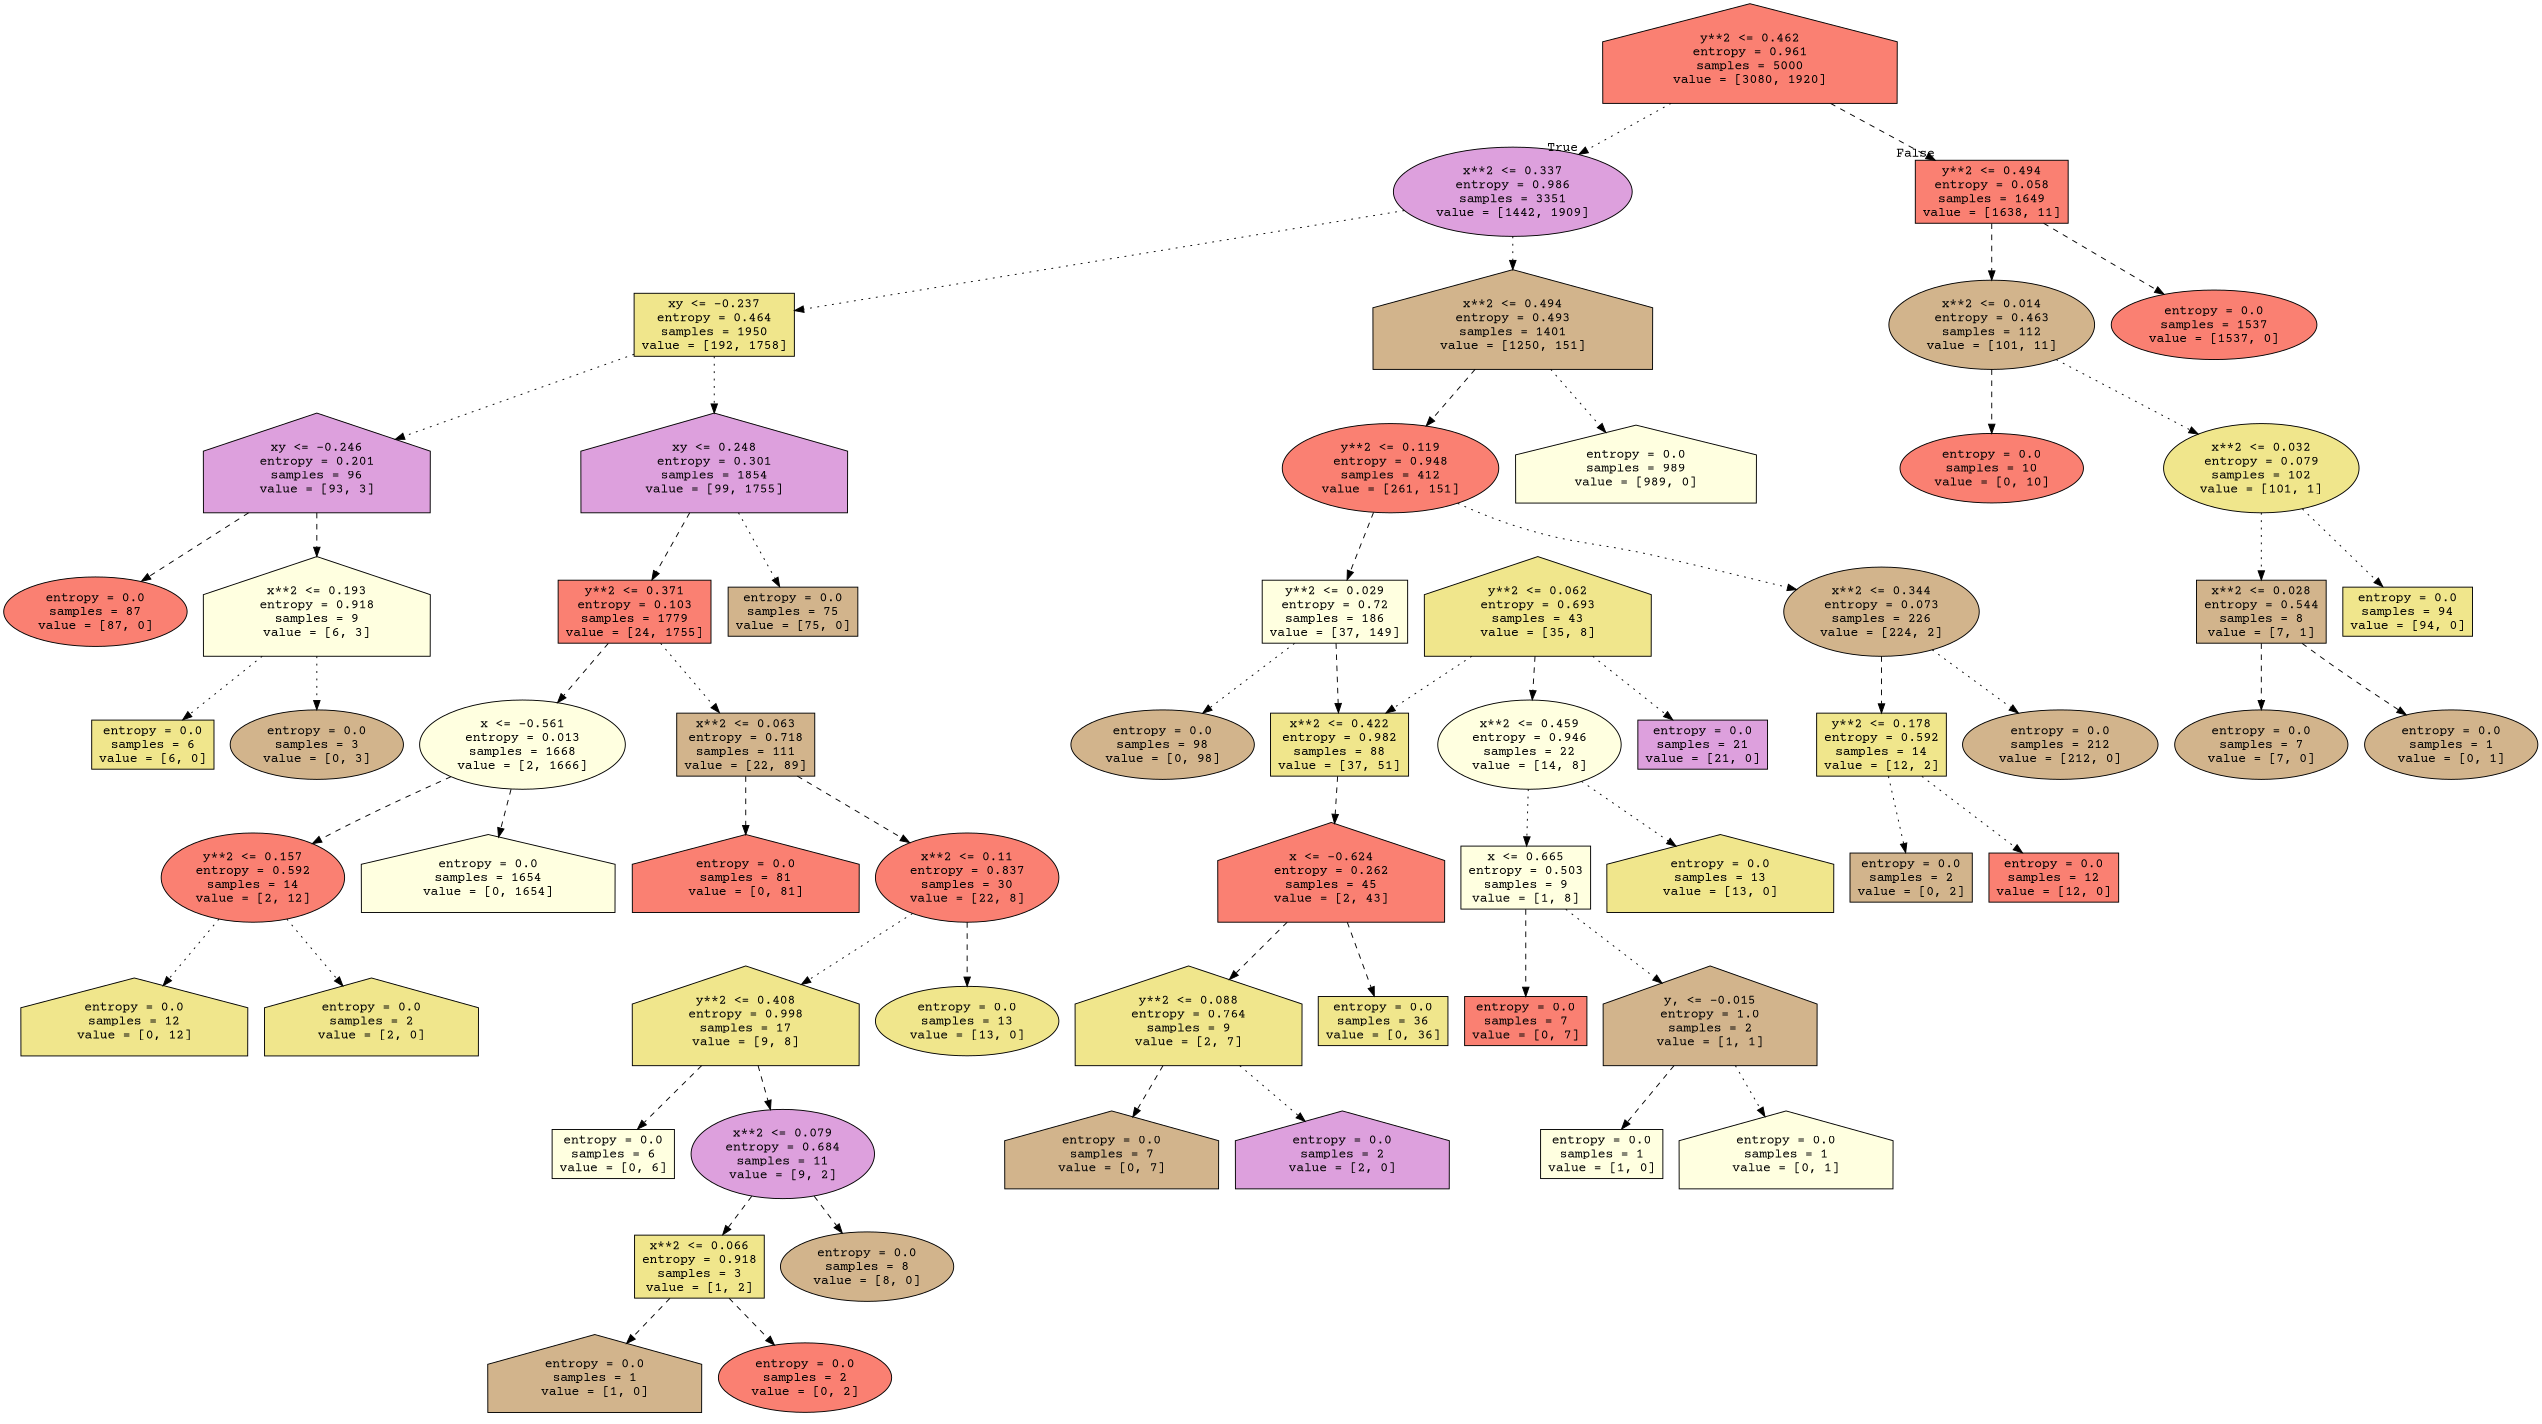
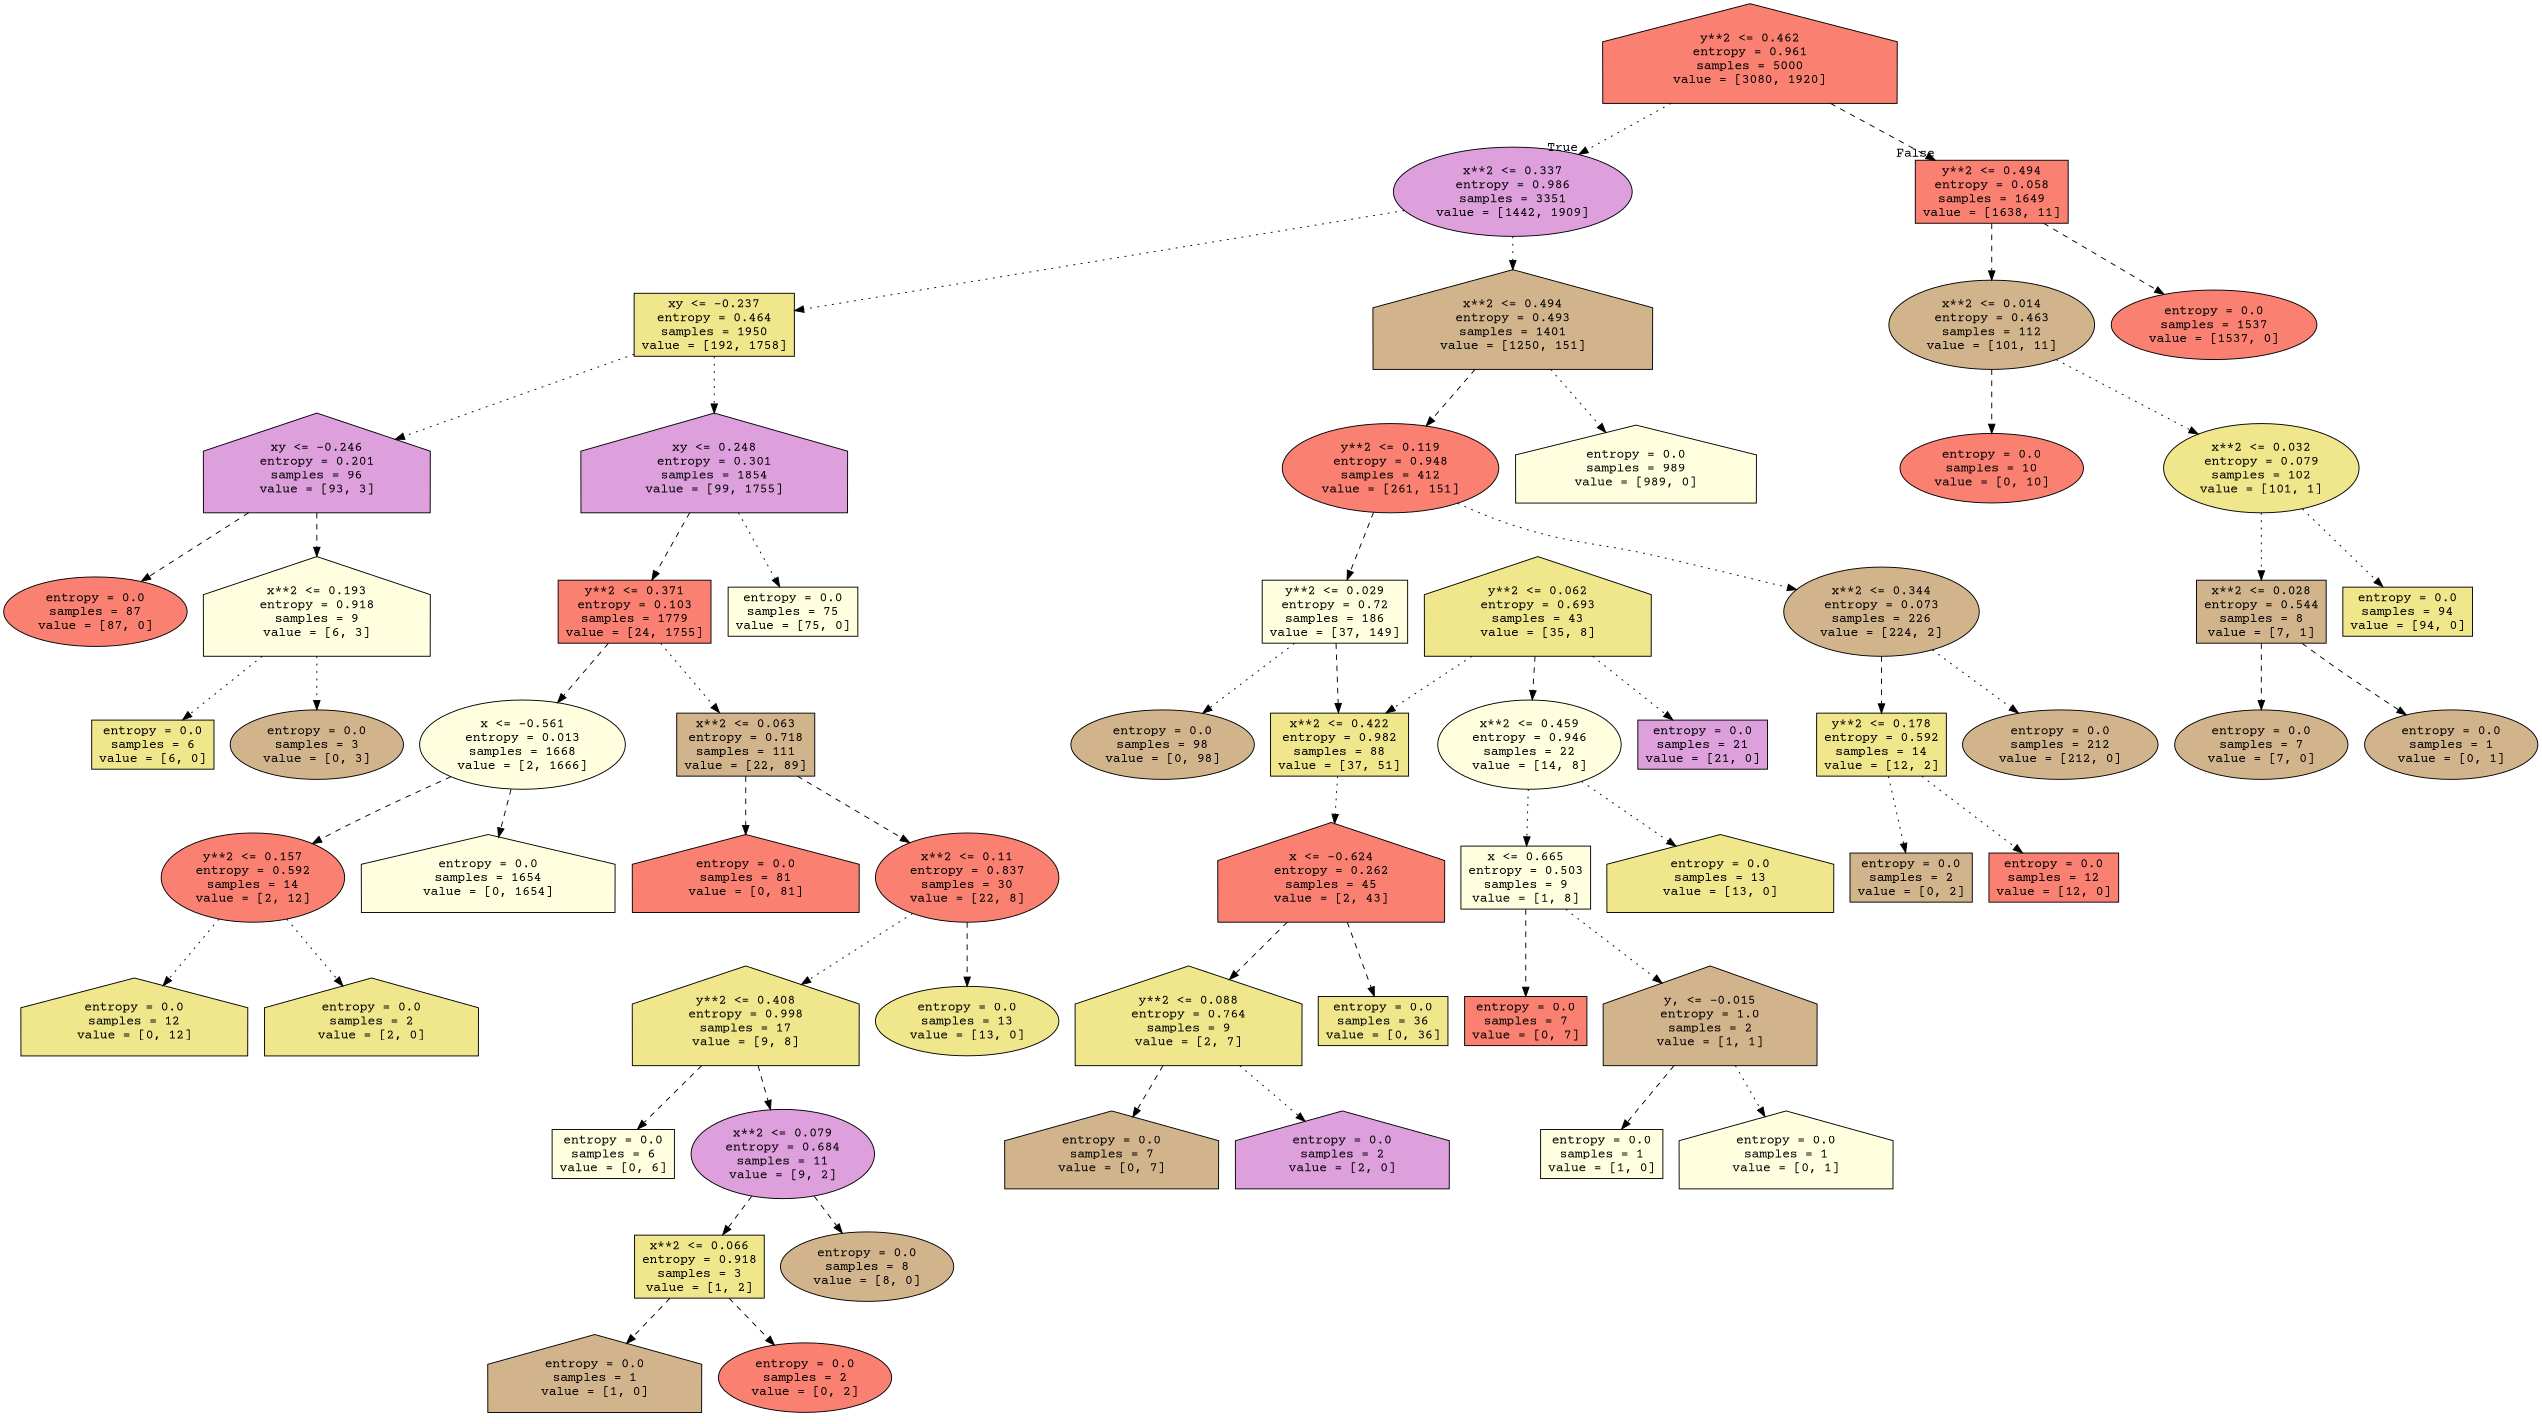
  digraph {
    fontname="Courier Prime"
    node [fillcolor=tan fontname="Courier Prime" shape=ellipse style=filled]
    edge [fontname="Courier Prime" style=dashed]
    n1 [fillcolor=salmon label="y**2 <= 0.462\nentropy = 0.961\nsamples = 5000\nvalue = [3080, 1920]" shape=house]
    n2 [fillcolor=plum label="x**2 <= 0.337\nentropy = 0.986\nsamples = 3351\nvalue = [1442, 1909]"]
    n3 [fillcolor=salmon label="y**2 <= 0.494\nentropy = 0.058\nsamples = 1649\nvalue = [1638, 11]" shape=box]
    n4 [fillcolor=khaki label="xy <= -0.237\nentropy = 0.464\nsamples = 1950\nvalue = [192, 1758]" shape=box]
    n5 [label="x**2 <= 0.494\nentropy = 0.493\nsamples = 1401\nvalue = [1250, 151]" shape=house]
    n6 [label="x**2 <= 0.014\nentropy = 0.463\nsamples = 112\nvalue = [101, 11]"]
    n7 [fillcolor=salmon label="entropy = 0.0\nsamples = 1537\nvalue = [1537, 0]"]
    n8 [fillcolor=plum label="xy <= -0.246\nentropy = 0.201\nsamples = 96\nvalue = [93, 3]" shape=house]
    n9 [fillcolor=plum label="xy <= 0.248\nentropy = 0.301\nsamples = 1854\nvalue = [99, 1755]" shape=house]
    n10 [fillcolor=salmon label="y**2 <= 0.119\nentropy = 0.948\nsamples = 412\nvalue = [261, 151]"]
    n11 [fillcolor=lightyellow label="entropy = 0.0\nsamples = 989\nvalue = [989, 0]" shape=house]
    n12 [fillcolor=salmon label="entropy = 0.0\nsamples = 87\nvalue = [87, 0]"]
    n13 [fillcolor=lightyellow label="x**2 <= 0.193\nentropy = 0.918\nsamples = 9\nvalue = [6, 3]" shape=house]
    n14 [fillcolor=salmon label="y**2 <= 0.371\nentropy = 0.103\nsamples = 1779\nvalue = [24, 1755]" shape=box]
-   n15 [label="entropy = 0.0\nsamples = 75\nvalue = [75, 0]" shape=box]
+   n15 [fillcolor=lightyellow label="entropy = 0.0\nsamples = 75\nvalue = [75, 0]" shape=box]
    n16 [fillcolor=khaki label="entropy = 0.0\nsamples = 6\nvalue = [6, 0]" shape=box]
    n17 [label="entropy = 0.0\nsamples = 3\nvalue = [0, 3]"]
    n18 [fillcolor=lightyellow label="x <= -0.561\nentropy = 0.013\nsamples = 1668\nvalue = [2, 1666]"]
    n19 [label="x**2 <= 0.063\nentropy = 0.718\nsamples = 111\nvalue = [22, 89]" shape=box]
    n20 [fillcolor=salmon label="y**2 <= 0.157\nentropy = 0.592\nsamples = 14\nvalue = [2, 12]"]
    n21 [fillcolor=lightyellow label="entropy = 0.0\nsamples = 1654\nvalue = [0, 1654]" shape=house]
    n22 [fillcolor=salmon label="entropy = 0.0\nsamples = 81\nvalue = [0, 81]" shape=house]
    n23 [fillcolor=salmon label="x**2 <= 0.11\nentropy = 0.837\nsamples = 30\nvalue = [22, 8]"]
    n24 [fillcolor=khaki label="entropy = 0.0\nsamples = 12\nvalue = [0, 12]" shape=house]
    n25 [fillcolor=khaki label="entropy = 0.0\nsamples = 2\nvalue = [2, 0]" shape=house]
    n26 [fillcolor=khaki label="y**2 <= 0.408\nentropy = 0.998\nsamples = 17\nvalue = [9, 8]" shape=house]
    n27 [fillcolor=khaki label="entropy = 0.0\nsamples = 13\nvalue = [13, 0]"]
    n28 [fillcolor=lightyellow label="entropy = 0.0\nsamples = 6\nvalue = [0, 6]" shape=box]
    n29 [fillcolor=plum label="x**2 <= 0.079\nentropy = 0.684\nsamples = 11\nvalue = [9, 2]"]
    n30 [fillcolor=khaki label="x**2 <= 0.066\nentropy = 0.918\nsamples = 3\nvalue = [1, 2]" shape=box]
    n31 [label="entropy = 0.0\nsamples = 8\nvalue = [8, 0]"]
    n32 [label="entropy = 0.0\nsamples = 1\nvalue = [1, 0]" shape=house]
    n33 [fillcolor=salmon label="entropy = 0.0\nsamples = 2\nvalue = [0, 2]"]
    n34 [fillcolor=lightyellow label="y**2 <= 0.029\nentropy = 0.72\nsamples = 186\nvalue = [37, 149]" shape=box]
    n35 [label="x**2 <= 0.344\nentropy = 0.073\nsamples = 226\nvalue = [224, 2]"]
    n36 [label="entropy = 0.0\nsamples = 98\nvalue = [0, 98]"]
    n37 [fillcolor=khaki label="x**2 <= 0.422\nentropy = 0.982\nsamples = 88\nvalue = [37, 51]" shape=box]
    n38 [fillcolor=khaki label="y**2 <= 0.178\nentropy = 0.592\nsamples = 14\nvalue = [12, 2]" shape=box]
    n39 [label="entropy = 0.0\nsamples = 212\nvalue = [212, 0]"]
    n40 [fillcolor=salmon label="x <= -0.624\nentropy = 0.262\nsamples = 45\nvalue = [2, 43]" shape=house]
    n41 [fillcolor=khaki label="y**2 <= 0.088\nentropy = 0.764\nsamples = 9\nvalue = [2, 7]" shape=house]
    n42 [fillcolor=khaki label="entropy = 0.0\nsamples = 36\nvalue = [0, 36]" shape=box]
    n43 [fillcolor=khaki label="y**2 <= 0.062\nentropy = 0.693\nsamples = 43\nvalue = [35, 8]" shape=house]
    n44 [fillcolor=lightyellow label="x**2 <= 0.459\nentropy = 0.946\nsamples = 22\nvalue = [14, 8]"]
    n45 [fillcolor=plum label="entropy = 0.0\nsamples = 21\nvalue = [21, 0]" shape=box]
    n46 [label="entropy = 0.0\nsamples = 7\nvalue = [0, 7]" shape=house]
    n47 [fillcolor=plum label="entropy = 0.0\nsamples = 2\nvalue = [2, 0]" shape=house]
    n48 [fillcolor=lightyellow label="x <= 0.665\nentropy = 0.503\nsamples = 9\nvalue = [1, 8]" shape=box]
    n49 [fillcolor=khaki label="entropy = 0.0\nsamples = 13\nvalue = [13, 0]" shape=house]
    n50 [fillcolor=salmon label="entropy = 0.0\nsamples = 7\nvalue = [0, 7]" shape=box]
    n51 [label="y, <= -0.015\nentropy = 1.0\nsamples = 2\nvalue = [1, 1]" shape=house]
    n52 [fillcolor=lightyellow label="entropy = 0.0\nsamples = 1\nvalue = [1, 0]" shape=box]
    n53 [fillcolor=lightyellow label="entropy = 0.0\nsamples = 1\nvalue = [0, 1]" shape=house]
    n54 [label="entropy = 0.0\nsamples = 2\nvalue = [0, 2]" shape=box]
    n55 [fillcolor=salmon label="entropy = 0.0\nsamples = 12\nvalue = [12, 0]" shape=box]
    n56 [fillcolor=salmon label="entropy = 0.0\nsamples = 10\nvalue = [0, 10]"]
    n57 [fillcolor=khaki label="x**2 <= 0.032\nentropy = 0.079\nsamples = 102\nvalue = [101, 1]"]
    n58 [label="x**2 <= 0.028\nentropy = 0.544\nsamples = 8\nvalue = [7, 1]" shape=box]
    n59 [fillcolor=khaki label="entropy = 0.0\nsamples = 94\nvalue = [94, 0]" shape=box]
    n60 [label="entropy = 0.0\nsamples = 7\nvalue = [7, 0]"]
    n61 [label="entropy = 0.0\nsamples = 1\nvalue = [0, 1]"]
    n1 -> n2 [headlabel=True labelangle=45 labeldistance=2.5 style=dotted]
    n1 -> n3 [headlabel=False labelangle=-45 labeldistance=2.5]
    n2 -> n4 [style=dotted]
    n2 -> n5 [style=dotted]
    n3 -> n6
    n3 -> n7
    n4 -> n8 [style=dotted]
    n4 -> n9 [style=dotted]
    n5 -> n10
    n5 -> n11 [style=dotted]
    n6 -> n56
    n6 -> n57 [style=dotted]
    n8 -> n12
    n8 -> n13
    n9 -> n14
    n9 -> n15 [style=dotted]
    n10 -> n34
    n10 -> n35 [style=dotted]
    n13 -> n16 [style=dotted]
    n13 -> n17 [style=dotted]
    n14 -> n18
    n14 -> n19 [style=dotted]
    n18 -> n20
    n18 -> n21
    n19 -> n22
    n19 -> n23
    n20 -> n24 [style=dotted]
    n20 -> n25 [style=dotted]
    n23 -> n26 [style=dotted]
    n23 -> n27
    n26 -> n28
    n26 -> n29
    n29 -> n30
    n29 -> n31
    n30 -> n32
    n30 -> n33
    n34 -> n36 [style=dotted]
    n34 -> n37
    n35 -> n38
    n35 -> n39 [style=dotted]
-   n37 -> n40
+   n37 -> n40 [style=dotted]
    n38 -> n54 [style=dotted]
    n38 -> n55 [style=dotted]
    n40 -> n41
    n40 -> n42
    n41 -> n46
    n41 -> n47 [style=dotted]
    n43 -> n37 [style=dotted]
    n43 -> n44
    n43 -> n45 [style=dotted]
    n44 -> n48 [style=dotted]
    n44 -> n49 [style=dotted]
    n48 -> n50
    n48 -> n51 [style=dotted]
    n51 -> n52
    n51 -> n53 [style=dotted]
    n57 -> n58 [style=dotted]
    n57 -> n59 [style=dotted]
    n58 -> n60
    n58 -> n61
  }
